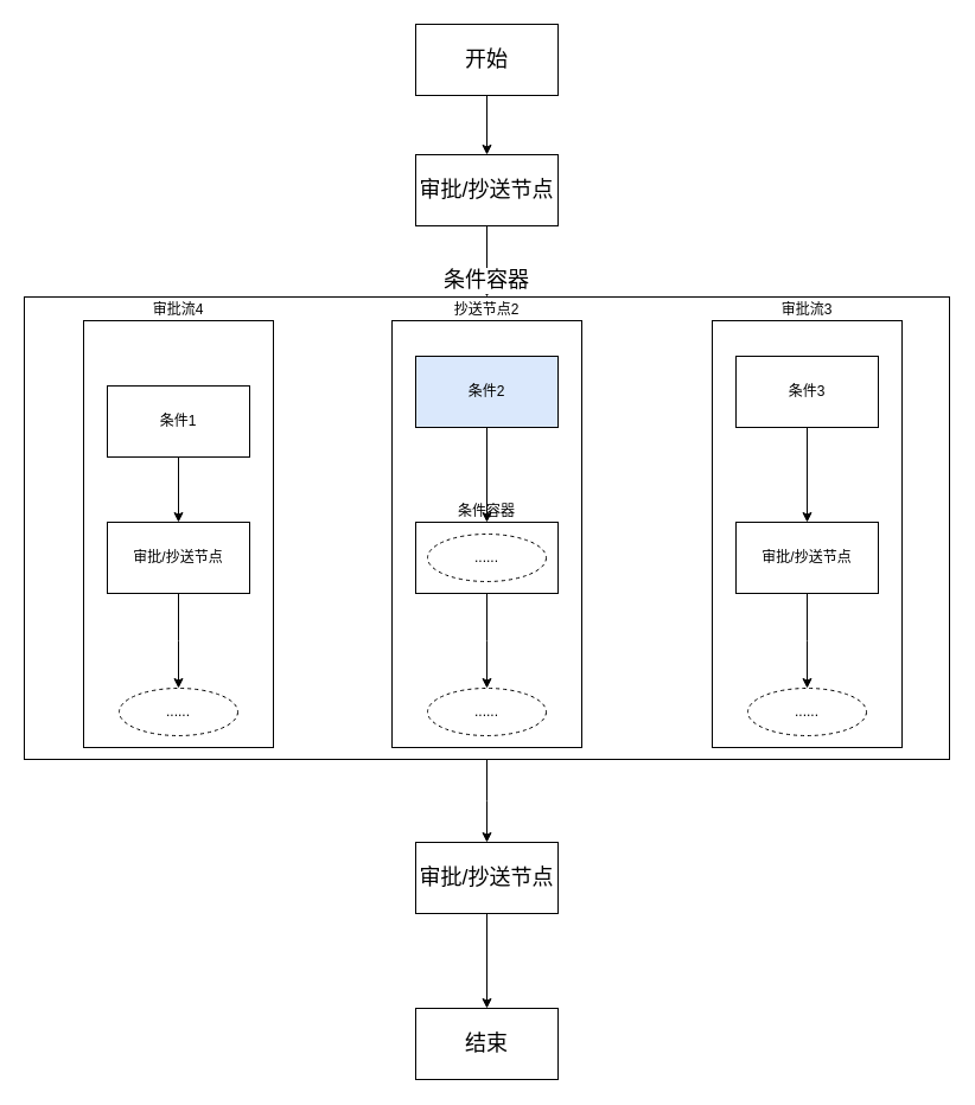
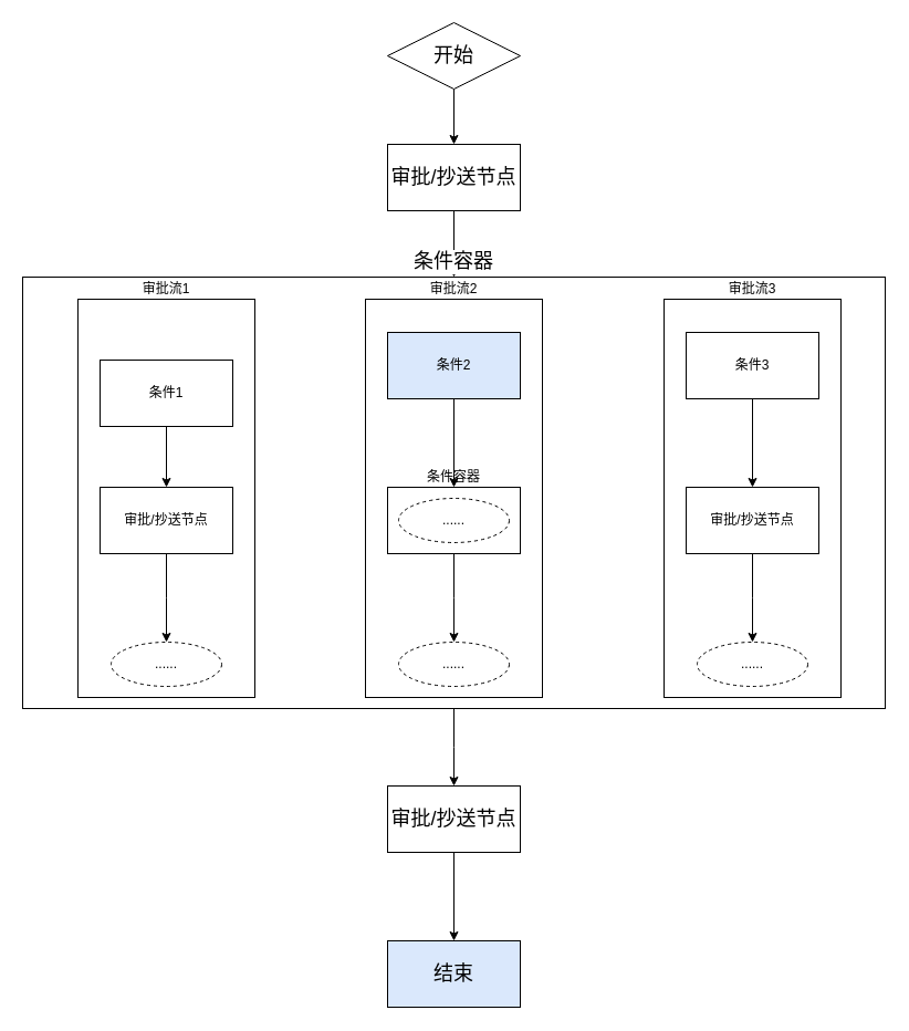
  <mxCell id="0" />
  <mxCell id="1" parent="0" />
  <mxCell id="2" style="edgeStyle=orthogonalEdgeStyle;rounded=0;orthogonalLoop=1;jettySize=auto;html=1;" edge="1" parent="1" source="3" target="5"><mxGeometry relative="1" as="geometry"><mxPoint x="410" y="160" as="targetPoint" /></mxGeometry></mxCell>
- <mxCell id="3" value="开始" style="rounded=0;whiteSpace=wrap;html=1;fontSize=18;" vertex="1" parent="1"><mxGeometry x="350" y="20" width="120" height="60" as="geometry" /></mxCell>
+ <mxCell id="3" value="开始" style="rhombus;whiteSpace=wrap;html=1;fontSize=18;" vertex="1" parent="1"><mxGeometry x="350" y="20" width="120" height="60" as="geometry" /></mxCell>
  <mxCell id="4" value="" style="edgeStyle=orthogonalEdgeStyle;rounded=0;orthogonalLoop=1;jettySize=auto;html=1;" edge="1" parent="1" source="5" target="7"><mxGeometry relative="1" as="geometry" /></mxCell>
  <mxCell id="5" value="审批/抄送节点" style="rounded=0;whiteSpace=wrap;html=1;fontSize=18;" vertex="1" parent="1"><mxGeometry x="350" y="130" width="120" height="60" as="geometry" /></mxCell>
  <mxCell id="6" value="" style="edgeStyle=orthogonalEdgeStyle;rounded=0;orthogonalLoop=1;jettySize=auto;html=1;" edge="1" parent="1" source="7"><mxGeometry relative="1" as="geometry"><mxPoint x="410" y="710" as="targetPoint" /></mxGeometry></mxCell>
  <mxCell id="7" value="条件容器" style="rounded=0;whiteSpace=wrap;html=1;fontSize=18;labelPosition=center;verticalLabelPosition=top;align=center;verticalAlign=bottom;labelBackgroundColor=default;fillColor=none;" vertex="1" parent="1"><mxGeometry x="20" y="250" width="780" height="390" as="geometry" /></mxCell>
- <mxCell id="8" value="审批流4" style="rounded=0;whiteSpace=wrap;html=1;labelPosition=center;verticalLabelPosition=top;align=center;verticalAlign=bottom;fillColor=none;" vertex="1" parent="1"><mxGeometry x="70" y="270" width="160" height="360" as="geometry" /></mxCell>
+ <mxCell id="8" value="审批流1" style="rounded=0;whiteSpace=wrap;html=1;labelPosition=center;verticalLabelPosition=top;align=center;verticalAlign=bottom;fillColor=none;" vertex="1" parent="1"><mxGeometry x="70" y="270" width="160" height="360" as="geometry" /></mxCell>
  <mxCell id="9" value="" style="edgeStyle=orthogonalEdgeStyle;rounded=0;orthogonalLoop=1;jettySize=auto;html=1;" edge="1" parent="1" source="10" target="18"><mxGeometry relative="1" as="geometry" /></mxCell>
  <mxCell id="10" value="条件1" style="rounded=0;whiteSpace=wrap;html=1;" vertex="1" parent="1"><mxGeometry x="90" y="325" width="120" height="60" as="geometry" /></mxCell>
- <mxCell id="11" value="抄送节点2" style="rounded=0;whiteSpace=wrap;html=1;labelPosition=center;verticalLabelPosition=top;align=center;verticalAlign=bottom;fillColor=none;" vertex="1" parent="1"><mxGeometry x="330" y="270" width="160" height="360" as="geometry" /></mxCell>
+ <mxCell id="11" value="审批流2" style="rounded=0;whiteSpace=wrap;html=1;labelPosition=center;verticalLabelPosition=top;align=center;verticalAlign=bottom;fillColor=none;" vertex="1" parent="1"><mxGeometry x="330" y="270" width="160" height="360" as="geometry" /></mxCell>
  <mxCell id="12" value="审批流3" style="rounded=0;whiteSpace=wrap;html=1;labelPosition=center;verticalLabelPosition=top;align=center;verticalAlign=bottom;fillColor=none;" vertex="1" parent="1"><mxGeometry x="600" y="270" width="160" height="360" as="geometry" /></mxCell>
  <mxCell id="13" value="" style="edgeStyle=orthogonalEdgeStyle;rounded=0;orthogonalLoop=1;jettySize=auto;html=1;" edge="1" parent="1" source="14" target="20"><mxGeometry relative="1" as="geometry" /></mxCell>
  <mxCell id="14" value="条件2" style="rounded=0;whiteSpace=wrap;html=1;fillColor=#dae8fc;" vertex="1" parent="1"><mxGeometry x="350" y="300" width="120" height="60" as="geometry" /></mxCell>
  <mxCell id="15" value="" style="edgeStyle=orthogonalEdgeStyle;rounded=0;orthogonalLoop=1;jettySize=auto;html=1;" edge="1" parent="1" source="16" target="22"><mxGeometry relative="1" as="geometry" /></mxCell>
  <mxCell id="16" value="条件3" style="rounded=0;whiteSpace=wrap;html=1;" vertex="1" parent="1"><mxGeometry x="620" y="300" width="120" height="60" as="geometry" /></mxCell>
  <mxCell id="17" value="" style="edgeStyle=orthogonalEdgeStyle;rounded=0;orthogonalLoop=1;jettySize=auto;html=1;" edge="1" parent="1" source="18"><mxGeometry relative="1" as="geometry"><mxPoint x="150" y="580" as="targetPoint" /></mxGeometry></mxCell>
  <mxCell id="18" value="审批/抄送节点" style="whiteSpace=wrap;html=1;rounded=0;" vertex="1" parent="1"><mxGeometry x="90" y="440" width="120" height="60" as="geometry" /></mxCell>
  <mxCell id="19" value="" style="edgeStyle=orthogonalEdgeStyle;rounded=0;orthogonalLoop=1;jettySize=auto;html=1;" edge="1" parent="1" source="20"><mxGeometry relative="1" as="geometry"><mxPoint x="410" y="580" as="targetPoint" /></mxGeometry></mxCell>
  <mxCell id="20" value="条件容器" style="whiteSpace=wrap;html=1;rounded=0;labelPosition=center;verticalLabelPosition=top;align=center;verticalAlign=bottom;" vertex="1" parent="1"><mxGeometry x="350" y="440" width="120" height="60" as="geometry" /></mxCell>
  <mxCell id="21" value="" style="edgeStyle=orthogonalEdgeStyle;rounded=0;orthogonalLoop=1;jettySize=auto;html=1;" edge="1" parent="1" source="22"><mxGeometry relative="1" as="geometry"><mxPoint x="680" y="580" as="targetPoint" /></mxGeometry></mxCell>
  <mxCell id="22" value="审批/抄送节点" style="whiteSpace=wrap;html=1;rounded=0;" vertex="1" parent="1"><mxGeometry x="620" y="440" width="120" height="60" as="geometry" /></mxCell>
  <mxCell id="23" value="......" style="ellipse;whiteSpace=wrap;html=1;align=center;dashed=1;" vertex="1" parent="1"><mxGeometry x="360" y="450" width="100" height="40" as="geometry" /></mxCell>
  <mxCell id="24" value="......" style="ellipse;whiteSpace=wrap;html=1;align=center;dashed=1;" vertex="1" parent="1"><mxGeometry x="100" y="580" width="100" height="40" as="geometry" /></mxCell>
  <mxCell id="25" value="......" style="ellipse;whiteSpace=wrap;html=1;align=center;dashed=1;" vertex="1" parent="1"><mxGeometry x="360" y="580" width="100" height="40" as="geometry" /></mxCell>
  <mxCell id="26" value="......" style="ellipse;whiteSpace=wrap;html=1;align=center;dashed=1;" vertex="1" parent="1"><mxGeometry x="630" y="580" width="100" height="40" as="geometry" /></mxCell>
  <mxCell id="27" value="" style="edgeStyle=orthogonalEdgeStyle;rounded=0;orthogonalLoop=1;jettySize=auto;html=1;" edge="1" parent="1" source="28" target="29"><mxGeometry relative="1" as="geometry" /></mxCell>
  <mxCell id="28" value="审批/抄送节点" style="rounded=0;whiteSpace=wrap;html=1;fontSize=18;" vertex="1" parent="1"><mxGeometry x="350" y="710" width="120" height="60" as="geometry" /></mxCell>
- <mxCell id="29" value="结束" style="whiteSpace=wrap;html=1;fontSize=18;rounded=0;" vertex="1" parent="1"><mxGeometry x="350" y="850" width="120" height="60" as="geometry" /></mxCell>
+ <mxCell id="29" value="结束" style="whiteSpace=wrap;html=1;fontSize=18;rounded=0;fillColor=#dae8fc;" vertex="1" parent="1"><mxGeometry x="350" y="850" width="120" height="60" as="geometry" /></mxCell>
